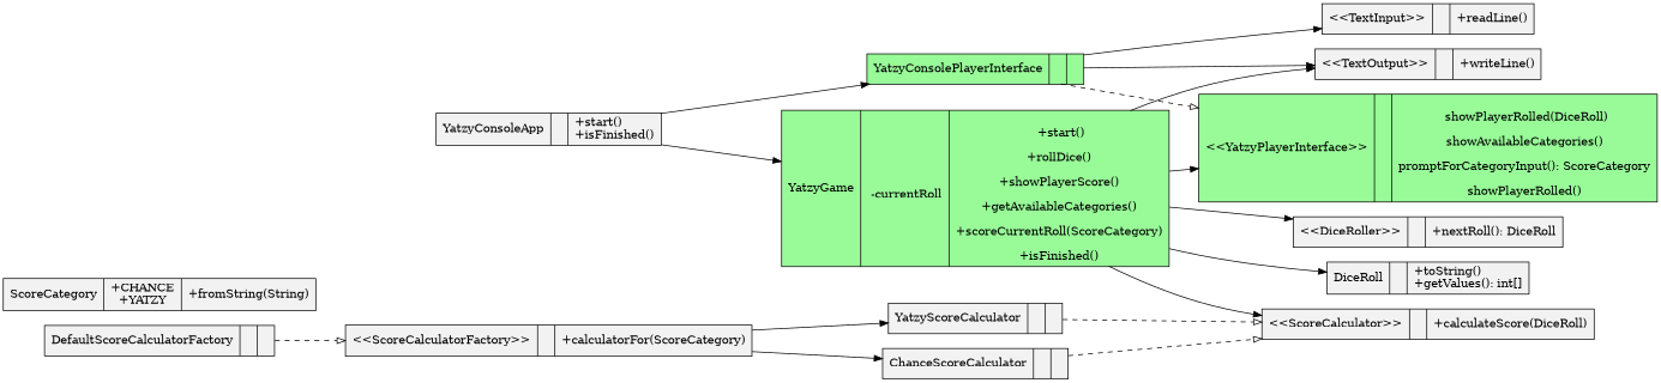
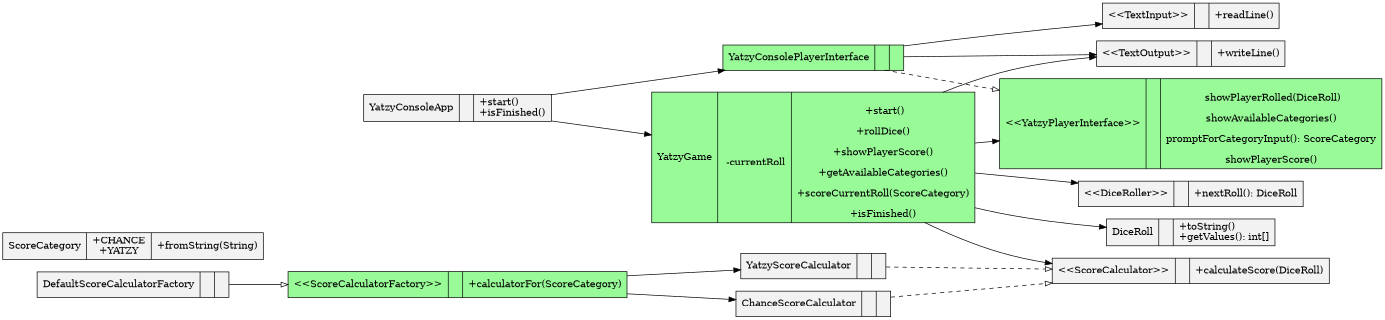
  digraph {
    rankdir=LR
    node [fillcolor=gray95 shape=record style=filled]
    n1 [label="{YatzyConsoleApp||+start()\l+isFinished()}"]
    n2 [fillcolor=palegreen label="{YatzyGame|\n    -currentRoll|\n    +start()\n    \l+rollDice()\n    \l+showPlayerScore()\n    \l+getAvailableCategories()\n    \l+scoreCurrentRoll(ScoreCategory)\n    \l+isFinished()}"]
    n3 [fillcolor=palegreen label="{YatzyConsolePlayerInterface||}"]
    n4 [label="{\<\<TextOutput\>\>||+writeLine()}"]
    n5 [label="{\<\<DiceRoller\>\>||+nextRoll(): DiceRoll}"]
    n6 [label="{DiceRoll||+toString()\l+getValues(): int[]}"]
    n7 [label="{\<\<ScoreCalculator\>\>||+calculateScore(DiceRoll)}"]
-   n8 [fillcolor=palegreen label="{\<\<YatzyPlayerInterface\>\>||\n    showPlayerRolled(DiceRoll)\n    \lshowAvailableCategories()\n    \lpromptForCategoryInput(): ScoreCategory\n    \lshowPlayerRolled()}"]
+   n8 [fillcolor=palegreen label="{\<\<YatzyPlayerInterface\>\>||\n    showPlayerRolled(DiceRoll)\n    \lshowAvailableCategories()\n    \lpromptForCategoryInput(): ScoreCategory\n    \lshowPlayerScore()}"]
    n9 [label="{\<\<TextInput\>\>||+readLine()}"]
    n10 [label="{ScoreCategory|+CHANCE\l+YATZY|+fromString(String)}"]
-   n11 [label="{\<\<ScoreCalculatorFactory\>\>||+calculatorFor(ScoreCategory)}"]
+   n11 [fillcolor=palegreen label="{\<\<ScoreCalculatorFactory\>\>||+calculatorFor(ScoreCategory)}"]
    n12 [label="{YatzyScoreCalculator||}"]
    n13 [label="{ChanceScoreCalculator||}"]
    n14 [label="{DefaultScoreCalculatorFactory||}"]
    n1 -> n2
    n1 -> n3
    n2 -> n4
    n2 -> n5
    n2 -> n6
    n2 -> n7
    n2 -> n8
    n3 -> n4
    n3 -> n8 [arrowhead=onormal style=dashed]
    n3 -> n9
    n11 -> n12
    n11 -> n13
    n12 -> n7 [arrowhead=onormal style=dashed]
    n13 -> n7 [arrowhead=onormal style=dashed]
-   n14 -> n11 [arrowhead=onormal style=dashed]
+   n14 -> n11 [arrowhead=onormal style=solid]
  }
